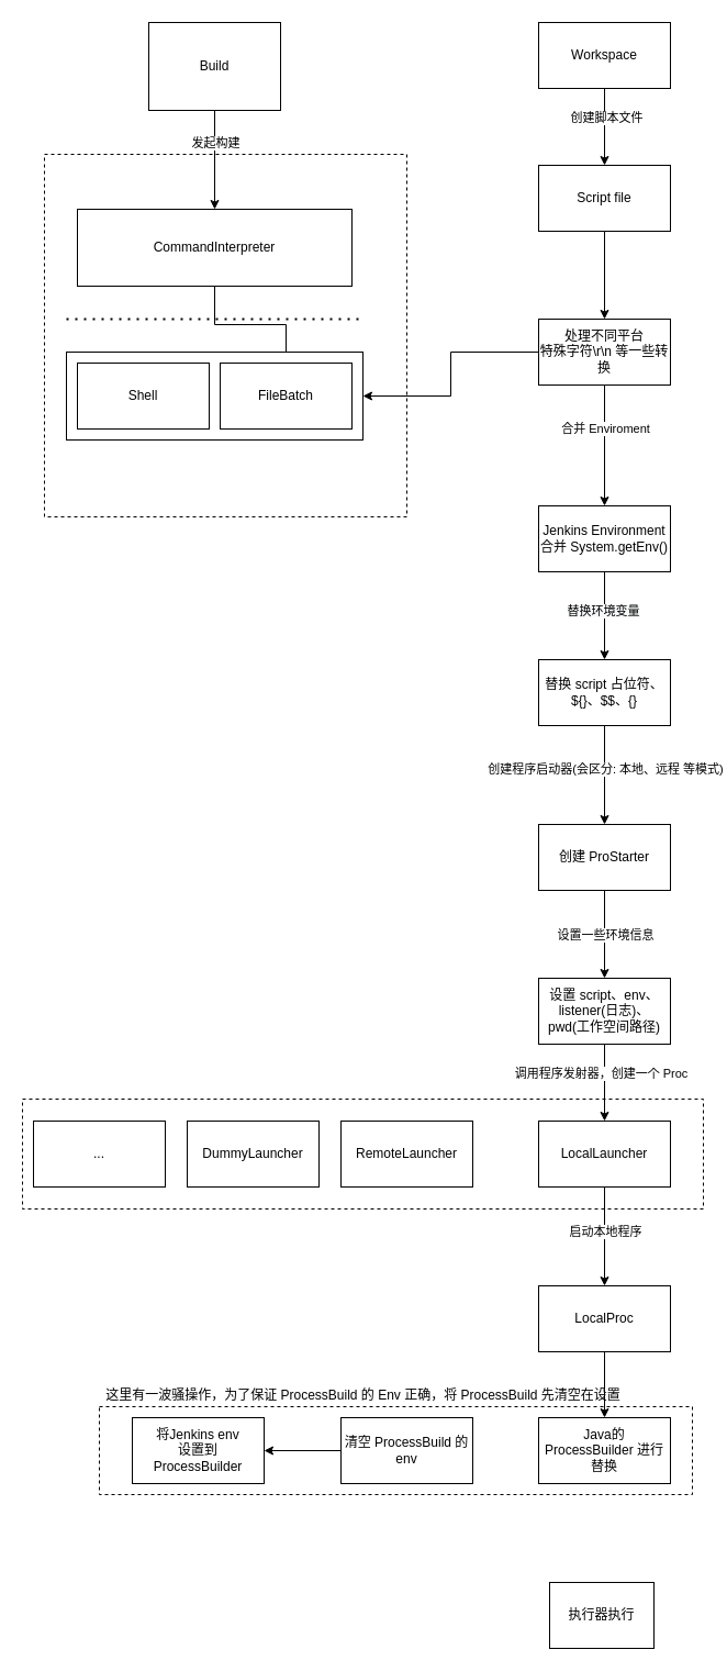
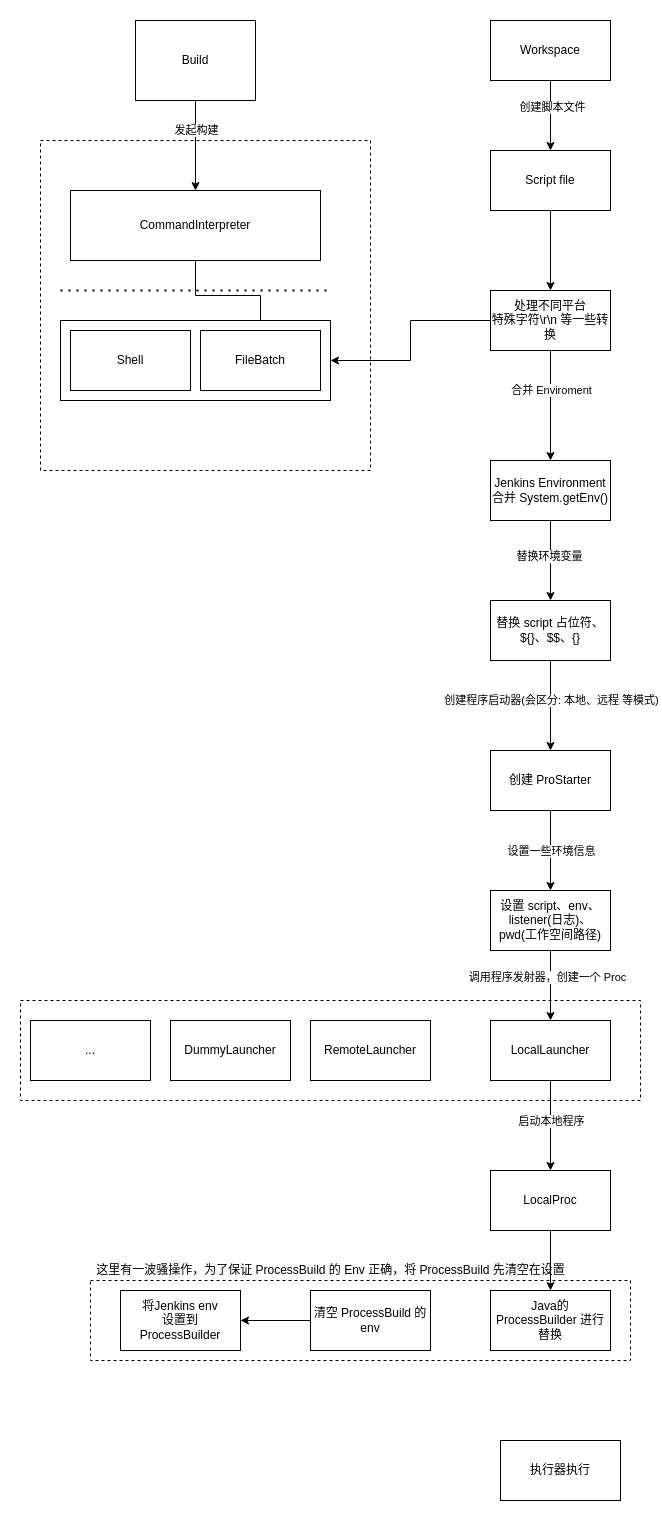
  <mxCell id="0" />
  <mxCell id="1" parent="0" />
  <mxCell id="2" value="" style="whiteSpace=wrap;html=1;aspect=fixed;dashed=1;" vertex="1" parent="1"><mxGeometry x="40" y="140" width="330" height="330" as="geometry" /></mxCell>
  <mxCell id="3" value="" style="rounded=0;whiteSpace=wrap;html=1;dashed=1;" vertex="1" parent="1"><mxGeometry x="90" y="1280" width="540" height="80" as="geometry" /></mxCell>
  <mxCell id="4" value="" style="rounded=0;whiteSpace=wrap;html=1;dashed=1;" vertex="1" parent="1"><mxGeometry x="20" y="1000" width="620" height="100" as="geometry" /></mxCell>
  <mxCell id="5" style="edgeStyle=orthogonalEdgeStyle;rounded=0;orthogonalLoop=1;jettySize=auto;html=1;" edge="1" parent="1" source="7" target="9"><mxGeometry relative="1" as="geometry" /></mxCell>
  <mxCell id="6" value="发起构建" style="edgeLabel;html=1;align=center;verticalAlign=middle;resizable=0;points=[];" vertex="1" connectable="0" parent="5"><mxGeometry x="-0.345" relative="1" as="geometry"><mxPoint as="offset" /></mxGeometry></mxCell>
  <mxCell id="7" value="Build" style="rounded=0;whiteSpace=wrap;html=1;" vertex="1" parent="1"><mxGeometry x="135" y="20" width="120" height="80" as="geometry" /></mxCell>
  <mxCell id="8" style="edgeStyle=orthogonalEdgeStyle;rounded=0;orthogonalLoop=1;jettySize=auto;html=1;" edge="1" parent="1" source="9" target="48"><mxGeometry relative="1" as="geometry" /></mxCell>
  <mxCell id="9" value="&lt;span&gt;CommandInterpreter&lt;/span&gt;" style="rounded=0;whiteSpace=wrap;html=1;" vertex="1" parent="1"><mxGeometry x="70" y="190" width="250" height="70" as="geometry" /></mxCell>
  <mxCell id="10" style="edgeStyle=orthogonalEdgeStyle;rounded=0;orthogonalLoop=1;jettySize=auto;html=1;entryX=0.5;entryY=0;entryDx=0;entryDy=0;" edge="1" parent="1" source="12" target="17"><mxGeometry relative="1" as="geometry" /></mxCell>
  <mxCell id="11" value="创建脚本文件" style="edgeLabel;html=1;align=center;verticalAlign=middle;resizable=0;points=[];" vertex="1" connectable="0" parent="10"><mxGeometry x="-0.244" y="1" relative="1" as="geometry"><mxPoint as="offset" /></mxGeometry></mxCell>
  <mxCell id="12" value="Workspace" style="rounded=0;whiteSpace=wrap;html=1;" vertex="1" parent="1"><mxGeometry x="490" y="20" width="120" height="60" as="geometry" /></mxCell>
  <mxCell id="13" value="" style="endArrow=none;dashed=1;html=1;dashPattern=1 3;strokeWidth=2;" edge="1" parent="1"><mxGeometry width="50" height="50" relative="1" as="geometry"><mxPoint x="60" y="290" as="sourcePoint" /><mxPoint x="330" y="290" as="targetPoint" /></mxGeometry></mxCell>
  <mxCell id="14" style="edgeStyle=orthogonalEdgeStyle;rounded=0;orthogonalLoop=1;jettySize=auto;html=1;exitX=0.5;exitY=1;exitDx=0;exitDy=0;" edge="1" parent="1" source="45" target="20"><mxGeometry relative="1" as="geometry" /></mxCell>
  <mxCell id="15" value="合并 Enviroment" style="edgeLabel;html=1;align=center;verticalAlign=middle;resizable=0;points=[];" vertex="1" connectable="0" parent="14"><mxGeometry x="-0.375" y="1" relative="1" as="geometry"><mxPoint x="-1" y="5" as="offset" /></mxGeometry></mxCell>
  <mxCell id="16" style="edgeStyle=orthogonalEdgeStyle;rounded=0;orthogonalLoop=1;jettySize=auto;html=1;" edge="1" parent="1" source="17" target="45"><mxGeometry relative="1" as="geometry" /></mxCell>
  <mxCell id="17" value="Script file" style="rounded=0;whiteSpace=wrap;html=1;" vertex="1" parent="1"><mxGeometry x="490" y="150" width="120" height="60" as="geometry" /></mxCell>
  <mxCell id="18" style="edgeStyle=orthogonalEdgeStyle;rounded=0;orthogonalLoop=1;jettySize=auto;html=1;" edge="1" parent="1" source="20" target="23"><mxGeometry relative="1" as="geometry" /></mxCell>
  <mxCell id="19" value="&lt;span style=&quot;background-color: rgb(248 , 249 , 250)&quot;&gt;替换环境变量&lt;/span&gt;" style="edgeLabel;html=1;align=center;verticalAlign=middle;resizable=0;points=[];" vertex="1" connectable="0" parent="18"><mxGeometry x="-0.125" y="-2" relative="1" as="geometry"><mxPoint as="offset" /></mxGeometry></mxCell>
  <mxCell id="20" value="Jenkins Environment&lt;br&gt;合并 System.getEnv()" style="rounded=0;whiteSpace=wrap;html=1;" vertex="1" parent="1"><mxGeometry x="490" y="460" width="120" height="60" as="geometry" /></mxCell>
  <mxCell id="21" style="edgeStyle=orthogonalEdgeStyle;rounded=0;orthogonalLoop=1;jettySize=auto;html=1;" edge="1" parent="1" source="23" target="26"><mxGeometry relative="1" as="geometry" /></mxCell>
  <mxCell id="22" value="创建程序启动器(会区分: 本地、远程 等模式)" style="edgeLabel;html=1;align=center;verticalAlign=middle;resizable=0;points=[];" vertex="1" connectable="0" parent="21"><mxGeometry x="-0.433" y="-2" relative="1" as="geometry"><mxPoint x="2" y="13" as="offset" /></mxGeometry></mxCell>
  <mxCell id="23" value="替换 script&amp;nbsp;&lt;span&gt;占位符、&lt;/span&gt;&lt;span&gt;${}、$$、{}&lt;/span&gt;" style="rounded=0;whiteSpace=wrap;html=1;" vertex="1" parent="1"><mxGeometry x="490" y="600" width="120" height="60" as="geometry" /></mxCell>
  <mxCell id="24" style="edgeStyle=orthogonalEdgeStyle;rounded=0;orthogonalLoop=1;jettySize=auto;html=1;" edge="1" parent="1" source="26" target="29"><mxGeometry relative="1" as="geometry" /></mxCell>
  <mxCell id="25" value="设置一些环境信息" style="edgeLabel;html=1;align=center;verticalAlign=middle;resizable=0;points=[];" vertex="1" connectable="0" parent="24"><mxGeometry x="-0.375" y="-2" relative="1" as="geometry"><mxPoint x="2" y="15" as="offset" /></mxGeometry></mxCell>
  <mxCell id="26" value="创建 ProStarter" style="rounded=0;whiteSpace=wrap;html=1;" vertex="1" parent="1"><mxGeometry x="490" y="750" width="120" height="60" as="geometry" /></mxCell>
  <mxCell id="27" style="edgeStyle=orthogonalEdgeStyle;rounded=0;orthogonalLoop=1;jettySize=auto;html=1;" edge="1" parent="1" source="29" target="34"><mxGeometry relative="1" as="geometry" /></mxCell>
  <mxCell id="28" value="调用程序发射器，创建一个 Proc" style="edgeLabel;html=1;align=center;verticalAlign=middle;resizable=0;points=[];" vertex="1" connectable="0" parent="27"><mxGeometry x="-0.257" y="-4" relative="1" as="geometry"><mxPoint as="offset" /></mxGeometry></mxCell>
  <mxCell id="29" value="设置 script、env、listener(日志)、pwd(工作空间路径)" style="rounded=0;whiteSpace=wrap;html=1;" vertex="1" parent="1"><mxGeometry x="490" y="890" width="120" height="60" as="geometry" /></mxCell>
  <mxCell id="30" style="edgeStyle=orthogonalEdgeStyle;rounded=0;orthogonalLoop=1;jettySize=auto;html=1;" edge="1" parent="1" source="31" target="38"><mxGeometry relative="1" as="geometry" /></mxCell>
  <mxCell id="31" value="LocalProc" style="rounded=0;whiteSpace=wrap;html=1;" vertex="1" parent="1"><mxGeometry x="490" y="1170" width="120" height="60" as="geometry" /></mxCell>
  <mxCell id="32" style="edgeStyle=orthogonalEdgeStyle;rounded=0;orthogonalLoop=1;jettySize=auto;html=1;entryX=0.5;entryY=0;entryDx=0;entryDy=0;" edge="1" parent="1" source="34" target="31"><mxGeometry relative="1" as="geometry" /></mxCell>
  <mxCell id="33" value="启动本地程序" style="edgeLabel;html=1;align=center;verticalAlign=middle;resizable=0;points=[];" vertex="1" connectable="0" parent="32"><mxGeometry x="-0.267" y="2" relative="1" as="geometry"><mxPoint x="-2" y="7" as="offset" /></mxGeometry></mxCell>
  <mxCell id="34" value="LocalLauncher" style="rounded=0;whiteSpace=wrap;html=1;" vertex="1" parent="1"><mxGeometry x="490" y="1020" width="120" height="60" as="geometry" /></mxCell>
  <mxCell id="35" value="RemoteLauncher" style="rounded=0;whiteSpace=wrap;html=1;" vertex="1" parent="1"><mxGeometry x="310" y="1020" width="120" height="60" as="geometry" /></mxCell>
  <mxCell id="36" value="DummyLauncher" style="rounded=0;whiteSpace=wrap;html=1;" vertex="1" parent="1"><mxGeometry x="170" y="1020" width="120" height="60" as="geometry" /></mxCell>
  <mxCell id="37" value="..." style="rounded=0;whiteSpace=wrap;html=1;" vertex="1" parent="1"><mxGeometry x="30" y="1020" width="120" height="60" as="geometry" /></mxCell>
  <mxCell id="38" value="Java的&lt;br&gt;ProcessBuilder 进行替换" style="rounded=0;whiteSpace=wrap;html=1;" vertex="1" parent="1"><mxGeometry x="490" y="1290" width="120" height="60" as="geometry" /></mxCell>
  <mxCell id="39" value="这里有一波骚操作，为了保证 ProcessBuild 的 Env 正确，将 ProcessBuild 先清空在设置" style="text;html=1;align=center;verticalAlign=middle;resizable=0;points=[];autosize=1;strokeColor=none;" vertex="1" parent="1"><mxGeometry x="90" y="1260" width="480" height="20" as="geometry" /></mxCell>
  <mxCell id="40" value="将Jenkins env&lt;br&gt;设置到 ProcessBuilder" style="rounded=0;whiteSpace=wrap;html=1;" vertex="1" parent="1"><mxGeometry x="120" y="1290" width="120" height="60" as="geometry" /></mxCell>
  <mxCell id="41" style="edgeStyle=orthogonalEdgeStyle;rounded=0;orthogonalLoop=1;jettySize=auto;html=1;" edge="1" parent="1" source="42" target="40"><mxGeometry x="90" y="1340" as="geometry" /></mxCell>
  <mxCell id="42" value="清空 ProcessBuild 的 env" style="rounded=0;whiteSpace=wrap;html=1;" vertex="1" parent="1"><mxGeometry x="310" y="1290" width="120" height="60" as="geometry" /></mxCell>
- <mxCell id="43" value="执行器执行" style="rounded=0;whiteSpace=wrap;html=1;shadow=0;direction=west;" vertex="1" parent="1"><mxGeometry x="500" y="1440" width="95" height="60" as="geometry" /></mxCell>
+ <mxCell id="43" value="执行器执行" style="rounded=0;whiteSpace=wrap;html=1;shadow=0;direction=west;" vertex="1" parent="1"><mxGeometry x="500" y="1440" width="120" height="60" as="geometry" /></mxCell>
  <mxCell id="44" style="edgeStyle=orthogonalEdgeStyle;rounded=0;orthogonalLoop=1;jettySize=auto;html=1;entryX=1;entryY=0.5;entryDx=0;entryDy=0;" edge="1" parent="1" source="45" target="47"><mxGeometry relative="1" as="geometry" /></mxCell>
  <mxCell id="45" value="处理不同平台&lt;br&gt;特殊字符\r\n 等一些转换" style="rounded=0;whiteSpace=wrap;html=1;shadow=0;" vertex="1" parent="1"><mxGeometry x="490" y="290" width="120" height="60" as="geometry" /></mxCell>
  <mxCell id="46" value="" style="group" vertex="1" connectable="0" parent="1"><mxGeometry x="60" y="320" width="270" height="80" as="geometry" /></mxCell>
  <mxCell id="47" value="" style="rounded=0;whiteSpace=wrap;html=1;shadow=0;" vertex="1" parent="46"><mxGeometry width="270" height="80" as="geometry" /></mxCell>
  <mxCell id="48" value="FileBatch" style="rounded=0;whiteSpace=wrap;html=1;" vertex="1" parent="46"><mxGeometry x="140" y="10" width="120" height="60" as="geometry" /></mxCell>
  <mxCell id="49" value="Shell" style="rounded=0;whiteSpace=wrap;html=1;" vertex="1" parent="46"><mxGeometry x="10" y="10" width="120" height="60" as="geometry" /></mxCell>
